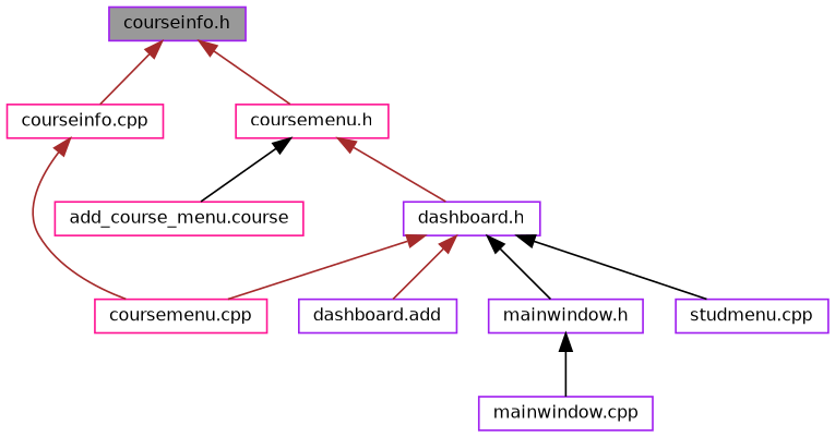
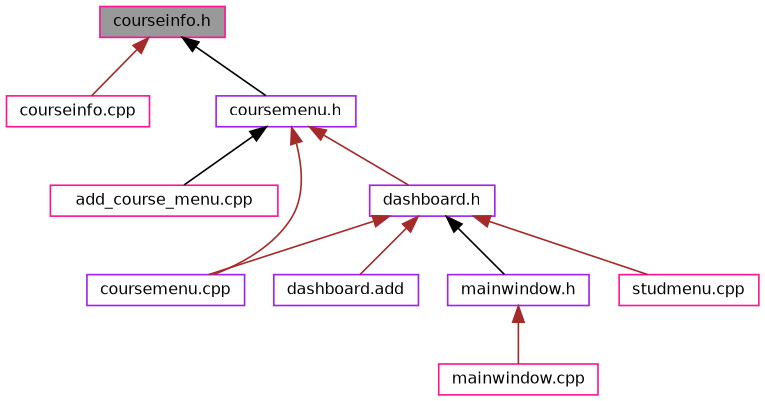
  digraph {
    node [color=purple fillcolor=white fontname=Helvetica fontsize=10 shape=box style=filled]
    edge [color=brown dir=back fontname=Helvetica fontsize=10 labelfontname=Helvetica labelfontsize=10 style=solid]
-   n1 [fillcolor=grey60 fontcolor=black height=0.2 label="courseinfo.h" width=0.4]
+   n1 [color=deeppink fillcolor=grey60 fontcolor=black height=0.2 label="courseinfo.h" width=0.4]
    n2 [color=deeppink height=0.2 label="courseinfo.cpp" width=0.4]
-   n3 [color=deeppink height=0.2 label="coursemenu.h" width=0.4]
-   n4 [color=deeppink height=0.2 label="add_course_menu.course" width=0.4]
-   n5 [color=deeppink height=0.2 label="coursemenu.cpp" width=0.4]
+   n3 [height=0.2 label="coursemenu.h" width=0.4]
+   n4 [color=deeppink height=0.2 label="add_course_menu.cpp" width=0.4]
+   n5 [height=0.2 label="coursemenu.cpp" width=0.4]
    n6 [height=0.2 label="dashboard.h" width=0.4]
    n7 [height=0.2 label="dashboard.add" width=0.4]
    n8 [height=0.2 label="mainwindow.h" width=0.4]
-   n9 [height=0.2 label="studmenu.cpp" width=0.4]
-   n10 [height=0.2 label="mainwindow.cpp" width=0.4]
+   n9 [color=deeppink height=0.2 label="studmenu.cpp" width=0.4]
+   n10 [color=deeppink height=0.2 label="mainwindow.cpp" width=0.4]
    n1 -> n2
-   n1 -> n3
+   n1 -> n3 [color=black]
    n3 -> n4 [color=black]
-   n2 -> n5
+   n3 -> n5
    n3 -> n6
    n6 -> n5
    n6 -> n7
    n6 -> n8 [color=black]
-   n6 -> n9 [color=black]
-   n8 -> n10 [color=black]
+   n6 -> n9
+   n8 -> n10
  }
